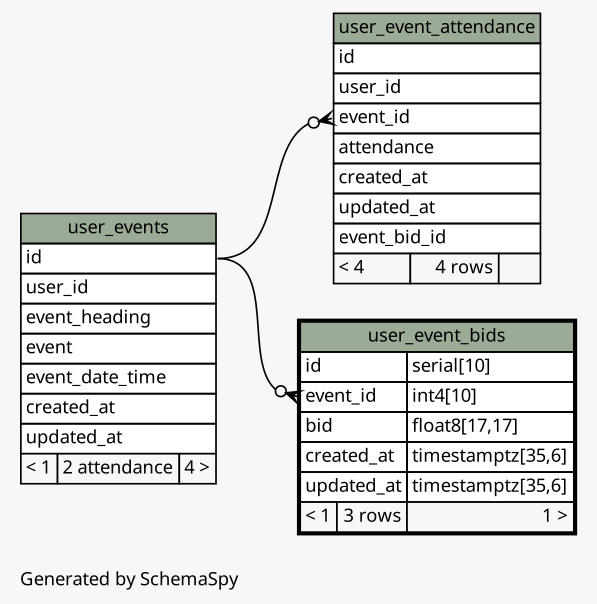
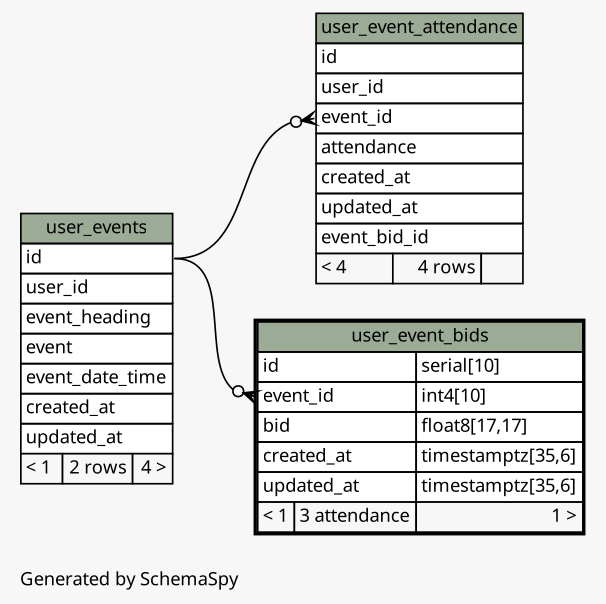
  digraph {
    bgcolor="#f7f7f7"
    fontname="Noto Sans"
    fontsize=11
    label="\nGenerated by SchemaSpy"
    labeljust=l
    nodesep=0.18
    rankdir=RL
    ranksep=0.46
    node [fontname="Noto Sans" fontsize=11 shape=plaintext]
    edge [arrowhead=none arrowsize=0.8 arrowtail=crowodot dir=back fontname="Noto Sans" headport="id:e" tailport="event_id:w"]
    n1 [label=<     <TABLE BORDER="0" CELLBORDER="1" CELLSPACING="0" BGCOLOR="#ffffff">       <TR><TD COLSPAN="3" BGCOLOR="#9bab96" ALIGN="CENTER">user_event_attendance</TD></TR>       <TR><TD PORT="id" COLSPAN="3" ALIGN="LEFT">id</TD></TR>       <TR><TD PORT="user_id" COLSPAN="3" ALIGN="LEFT">user_id</TD></TR>       <TR><TD PORT="event_id" COLSPAN="3" ALIGN="LEFT">event_id</TD></TR>       <TR><TD PORT="attendance" COLSPAN="3" ALIGN="LEFT">attendance</TD></TR>       <TR><TD PORT="created_at" COLSPAN="3" ALIGN="LEFT">created_at</TD></TR>       <TR><TD PORT="updated_at" COLSPAN="3" ALIGN="LEFT">updated_at</TD></TR>       <TR><TD PORT="event_bid_id" COLSPAN="3" ALIGN="LEFT">event_bid_id</TD></TR>       <TR><TD ALIGN="LEFT" BGCOLOR="#f7f7f7">&lt; 4</TD><TD ALIGN="RIGHT" BGCOLOR="#f7f7f7">4 rows</TD><TD ALIGN="RIGHT" BGCOLOR="#f7f7f7">  </TD></TR>     </TABLE>>]
-   n2 [label=<     <TABLE BORDER="0" CELLBORDER="1" CELLSPACING="0" BGCOLOR="#ffffff">       <TR><TD COLSPAN="3" BGCOLOR="#9bab96" ALIGN="CENTER">user_events</TD></TR>       <TR><TD PORT="id" COLSPAN="3" ALIGN="LEFT">id</TD></TR>       <TR><TD PORT="user_id" COLSPAN="3" ALIGN="LEFT">user_id</TD></TR>       <TR><TD PORT="event_heading" COLSPAN="3" ALIGN="LEFT">event_heading</TD></TR>       <TR><TD PORT="event" COLSPAN="3" ALIGN="LEFT">event</TD></TR>       <TR><TD PORT="event_date_time" COLSPAN="3" ALIGN="LEFT">event_date_time</TD></TR>       <TR><TD PORT="created_at" COLSPAN="3" ALIGN="LEFT">created_at</TD></TR>       <TR><TD PORT="updated_at" COLSPAN="3" ALIGN="LEFT">updated_at</TD></TR>       <TR><TD ALIGN="LEFT" BGCOLOR="#f7f7f7">&lt; 1</TD><TD ALIGN="RIGHT" BGCOLOR="#f7f7f7">2 attendance</TD><TD ALIGN="RIGHT" BGCOLOR="#f7f7f7">4 &gt;</TD></TR>     </TABLE>>]
-   n3 [label=<     <TABLE BORDER="2" CELLBORDER="1" CELLSPACING="0" BGCOLOR="#ffffff">       <TR><TD COLSPAN="3" BGCOLOR="#9bab96" ALIGN="CENTER">user_event_bids</TD></TR>       <TR><TD PORT="id" COLSPAN="2" ALIGN="LEFT">id</TD><TD PORT="id.type" ALIGN="LEFT">serial[10]</TD></TR>       <TR><TD PORT="event_id" COLSPAN="2" ALIGN="LEFT">event_id</TD><TD PORT="event_id.type" ALIGN="LEFT">int4[10]</TD></TR>       <TR><TD PORT="bid" COLSPAN="2" ALIGN="LEFT">bid</TD><TD PORT="bid.type" ALIGN="LEFT">float8[17,17]</TD></TR>       <TR><TD PORT="created_at" COLSPAN="2" ALIGN="LEFT">created_at</TD><TD PORT="created_at.type" ALIGN="LEFT">timestamptz[35,6]</TD></TR>       <TR><TD PORT="updated_at" COLSPAN="2" ALIGN="LEFT">updated_at</TD><TD PORT="updated_at.type" ALIGN="LEFT">timestamptz[35,6]</TD></TR>       <TR><TD ALIGN="LEFT" BGCOLOR="#f7f7f7">&lt; 1</TD><TD ALIGN="RIGHT" BGCOLOR="#f7f7f7">3 rows</TD><TD ALIGN="RIGHT" BGCOLOR="#f7f7f7">1 &gt;</TD></TR>     </TABLE>>]
+   n2 [label=<     <TABLE BORDER="0" CELLBORDER="1" CELLSPACING="0" BGCOLOR="#ffffff">       <TR><TD COLSPAN="3" BGCOLOR="#9bab96" ALIGN="CENTER">user_events</TD></TR>       <TR><TD PORT="id" COLSPAN="3" ALIGN="LEFT">id</TD></TR>       <TR><TD PORT="user_id" COLSPAN="3" ALIGN="LEFT">user_id</TD></TR>       <TR><TD PORT="event_heading" COLSPAN="3" ALIGN="LEFT">event_heading</TD></TR>       <TR><TD PORT="event" COLSPAN="3" ALIGN="LEFT">event</TD></TR>       <TR><TD PORT="event_date_time" COLSPAN="3" ALIGN="LEFT">event_date_time</TD></TR>       <TR><TD PORT="created_at" COLSPAN="3" ALIGN="LEFT">created_at</TD></TR>       <TR><TD PORT="updated_at" COLSPAN="3" ALIGN="LEFT">updated_at</TD></TR>       <TR><TD ALIGN="LEFT" BGCOLOR="#f7f7f7">&lt; 1</TD><TD ALIGN="RIGHT" BGCOLOR="#f7f7f7">2 rows</TD><TD ALIGN="RIGHT" BGCOLOR="#f7f7f7">4 &gt;</TD></TR>     </TABLE>>]
+   n3 [label=<     <TABLE BORDER="2" CELLBORDER="1" CELLSPACING="0" BGCOLOR="#ffffff">       <TR><TD COLSPAN="3" BGCOLOR="#9bab96" ALIGN="CENTER">user_event_bids</TD></TR>       <TR><TD PORT="id" COLSPAN="2" ALIGN="LEFT">id</TD><TD PORT="id.type" ALIGN="LEFT">serial[10]</TD></TR>       <TR><TD PORT="event_id" COLSPAN="2" ALIGN="LEFT">event_id</TD><TD PORT="event_id.type" ALIGN="LEFT">int4[10]</TD></TR>       <TR><TD PORT="bid" COLSPAN="2" ALIGN="LEFT">bid</TD><TD PORT="bid.type" ALIGN="LEFT">float8[17,17]</TD></TR>       <TR><TD PORT="created_at" COLSPAN="2" ALIGN="LEFT">created_at</TD><TD PORT="created_at.type" ALIGN="LEFT">timestamptz[35,6]</TD></TR>       <TR><TD PORT="updated_at" COLSPAN="2" ALIGN="LEFT">updated_at</TD><TD PORT="updated_at.type" ALIGN="LEFT">timestamptz[35,6]</TD></TR>       <TR><TD ALIGN="LEFT" BGCOLOR="#f7f7f7">&lt; 1</TD><TD ALIGN="RIGHT" BGCOLOR="#f7f7f7">3 attendance</TD><TD ALIGN="RIGHT" BGCOLOR="#f7f7f7">1 &gt;</TD></TR>     </TABLE>>]
    n1 -> n2
    n3 -> n2
  }
